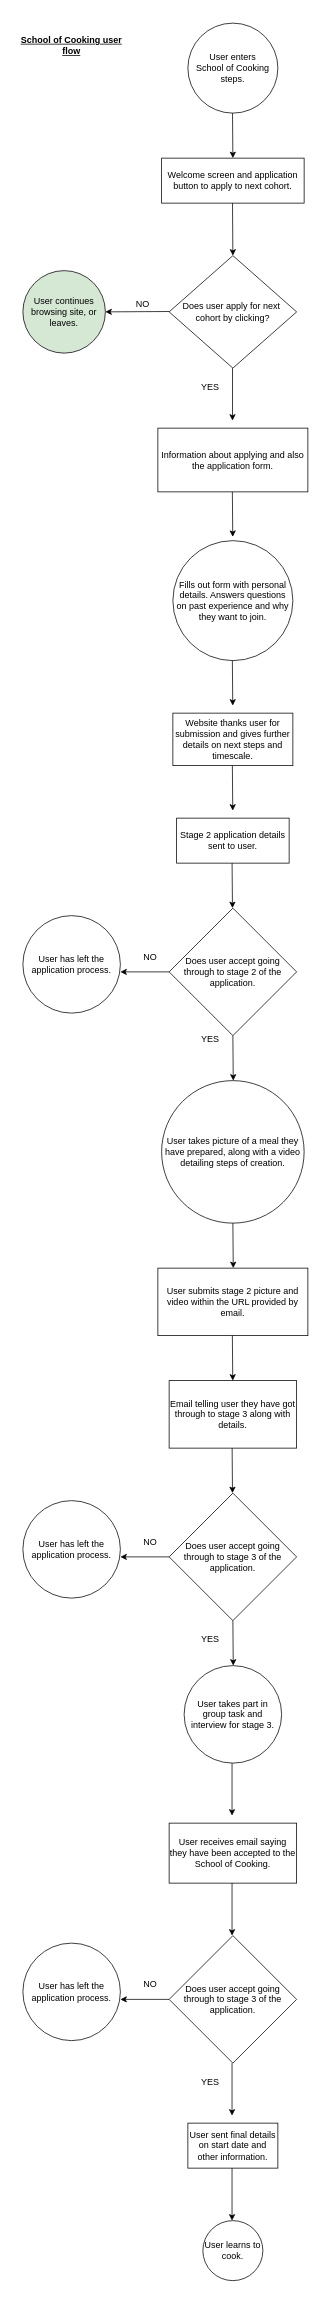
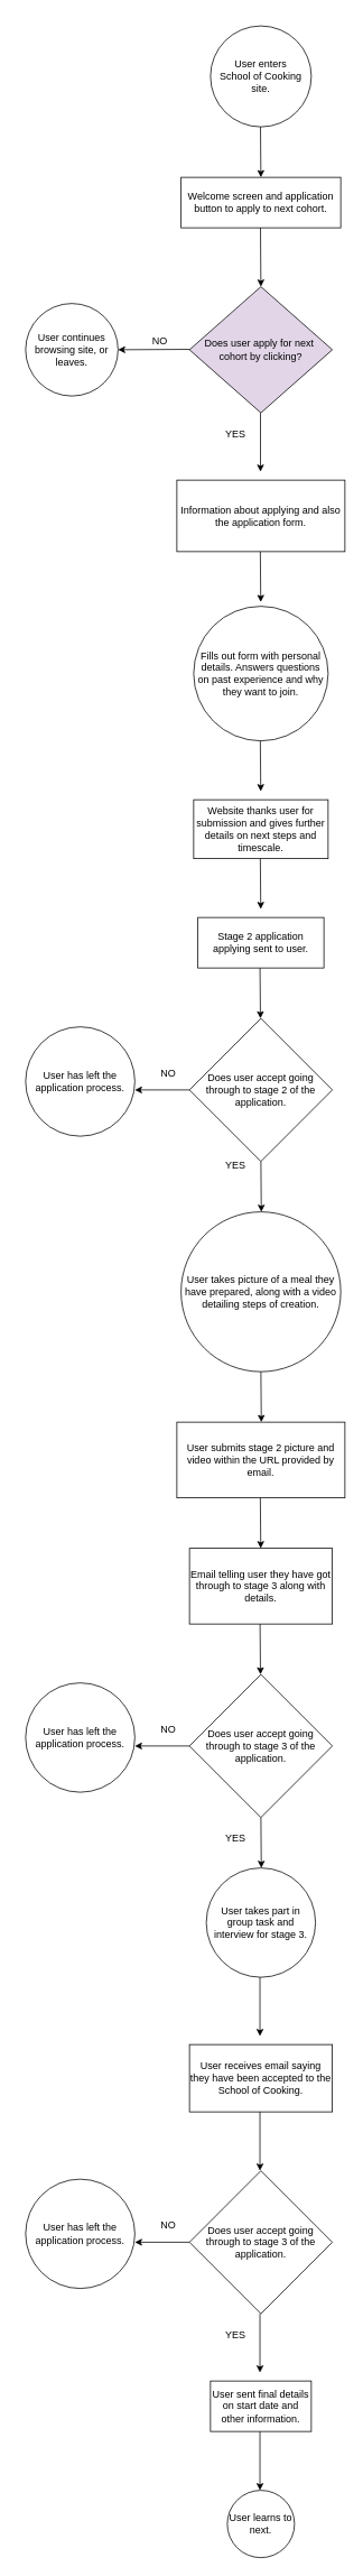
  <mxCell id="0" />
  <mxCell id="1" parent="0" />
- <mxCell id="2" value="User enters&lt;br&gt;School of Cooking&lt;br&gt;steps." style="ellipse;whiteSpace=wrap;html=1;aspect=fixed;" vertex="1" parent="1"><mxGeometry x="250" y="30" width="120" height="120" as="geometry" /></mxCell>
+ <mxCell id="2" value="User enters&lt;br&gt;School of Cooking&lt;br&gt;site." style="ellipse;whiteSpace=wrap;html=1;aspect=fixed;" vertex="1" parent="1"><mxGeometry x="250" y="30" width="120" height="120" as="geometry" /></mxCell>
  <mxCell id="3" value="" style="endArrow=classic;html=1;rounded=0;" edge="1" parent="1"><mxGeometry width="50" height="50" relative="1" as="geometry"><mxPoint x="309.5" y="150" as="sourcePoint" /><mxPoint x="310" y="210" as="targetPoint" /></mxGeometry></mxCell>
  <mxCell id="4" value="Welcome screen and application button to apply to next cohort." style="rounded=0;whiteSpace=wrap;html=1;" vertex="1" parent="1"><mxGeometry x="215" y="210" width="190" height="60" as="geometry" /></mxCell>
  <mxCell id="5" value="" style="endArrow=classic;html=1;rounded=0;" edge="1" parent="1"><mxGeometry width="50" height="50" relative="1" as="geometry"><mxPoint x="309.5" y="270" as="sourcePoint" /><mxPoint x="310" y="340" as="targetPoint" /></mxGeometry></mxCell>
- <mxCell id="6" value="Does user apply for next&amp;nbsp;&lt;br&gt;cohort by clicking?" style="rhombus;whiteSpace=wrap;html=1;" vertex="1" parent="1"><mxGeometry x="225" y="340" width="170" height="150" as="geometry" /></mxCell>
+ <mxCell id="6" value="Does user apply for next&amp;nbsp;&lt;br&gt;cohort by clicking?" style="rhombus;whiteSpace=wrap;html=1;fillColor=#e1d5e7;" vertex="1" parent="1"><mxGeometry x="225" y="340" width="170" height="150" as="geometry" /></mxCell>
  <mxCell id="7" value="" style="endArrow=classic;html=1;rounded=0;" edge="1" parent="1"><mxGeometry width="50" height="50" relative="1" as="geometry"><mxPoint x="309.5" y="490" as="sourcePoint" /><mxPoint x="309.5" y="560" as="targetPoint" /></mxGeometry></mxCell>
  <mxCell id="8" value="YES" style="text;html=1;strokeColor=none;fillColor=none;align=center;verticalAlign=middle;whiteSpace=wrap;rounded=0;" vertex="1" parent="1"><mxGeometry x="250" y="500" width="60" height="30" as="geometry" /></mxCell>
  <mxCell id="9" value="" style="endArrow=classic;html=1;rounded=0;" edge="1" parent="1"><mxGeometry width="50" height="50" relative="1" as="geometry"><mxPoint x="225" y="414.5" as="sourcePoint" /><mxPoint x="140" y="415" as="targetPoint" /></mxGeometry></mxCell>
- <mxCell id="10" value="User continues browsing site, or leaves." style="ellipse;whiteSpace=wrap;html=1;aspect=fixed;fillColor=#d5e8d4;" vertex="1" parent="1"><mxGeometry x="30" y="360" width="110" height="110" as="geometry" /></mxCell>
+ <mxCell id="10" value="User continues browsing site, or leaves." style="ellipse;whiteSpace=wrap;html=1;aspect=fixed;" vertex="1" parent="1"><mxGeometry x="30" y="360" width="110" height="110" as="geometry" /></mxCell>
  <mxCell id="11" value="NO" style="text;html=1;strokeColor=none;fillColor=none;align=center;verticalAlign=middle;whiteSpace=wrap;rounded=0;" vertex="1" parent="1"><mxGeometry x="160" y="390" width="60" height="30" as="geometry" /></mxCell>
  <mxCell id="12" value="Information about applying and also the application form." style="rounded=0;whiteSpace=wrap;html=1;" vertex="1" parent="1"><mxGeometry x="210" y="570" width="200" height="85" as="geometry" /></mxCell>
  <mxCell id="13" value="" style="endArrow=classic;html=1;rounded=0;" edge="1" parent="1"><mxGeometry width="50" height="50" relative="1" as="geometry"><mxPoint x="309.33" y="655" as="sourcePoint" /><mxPoint x="309.83" y="715" as="targetPoint" /></mxGeometry></mxCell>
  <mxCell id="14" value="Fills out form with personal details. Answers questions on past experience and why they want to join." style="ellipse;whiteSpace=wrap;html=1;aspect=fixed;" vertex="1" parent="1"><mxGeometry x="230" y="720" width="160" height="160" as="geometry" /></mxCell>
  <mxCell id="15" value="" style="endArrow=classic;html=1;rounded=0;" edge="1" parent="1"><mxGeometry width="50" height="50" relative="1" as="geometry"><mxPoint x="309.33" y="880" as="sourcePoint" /><mxPoint x="309.83" y="940" as="targetPoint" /></mxGeometry></mxCell>
  <mxCell id="16" value="Website thanks user for submission and gives further details on next steps and timescale." style="rounded=0;whiteSpace=wrap;html=1;" vertex="1" parent="1"><mxGeometry x="230" y="950" width="160" height="70" as="geometry" /></mxCell>
  <mxCell id="17" value="" style="endArrow=classic;html=1;rounded=0;" edge="1" parent="1"><mxGeometry width="50" height="50" relative="1" as="geometry"><mxPoint x="309.33" y="1020" as="sourcePoint" /><mxPoint x="309.83" y="1080" as="targetPoint" /></mxGeometry></mxCell>
- <mxCell id="18" value="Stage 2 application details sent to user." style="rounded=0;whiteSpace=wrap;html=1;" vertex="1" parent="1"><mxGeometry x="235" y="1090" width="150" height="60" as="geometry" /></mxCell>
+ <mxCell id="18" value="Stage 2 application applying sent to user." style="rounded=0;whiteSpace=wrap;html=1;" vertex="1" parent="1"><mxGeometry x="235" y="1090" width="150" height="60" as="geometry" /></mxCell>
  <mxCell id="19" value="Does user accept going through to stage 2 of the application." style="rhombus;whiteSpace=wrap;html=1;" vertex="1" parent="1"><mxGeometry x="225" y="1210" width="170" height="170" as="geometry" /></mxCell>
  <mxCell id="20" value="" style="endArrow=classic;html=1;rounded=0;" edge="1" parent="1"><mxGeometry width="50" height="50" relative="1" as="geometry"><mxPoint x="310" y="1380" as="sourcePoint" /><mxPoint x="310.5" y="1440" as="targetPoint" /></mxGeometry></mxCell>
  <mxCell id="21" value="" style="endArrow=classic;html=1;rounded=0;exitX=0;exitY=0.5;exitDx=0;exitDy=0;" edge="1" source="19" parent="1"><mxGeometry width="50" height="50" relative="1" as="geometry"><mxPoint x="210" y="1301" as="sourcePoint" /><mxPoint x="160" y="1295" as="targetPoint" /></mxGeometry></mxCell>
  <mxCell id="22" value="NO" style="text;html=1;strokeColor=none;fillColor=none;align=center;verticalAlign=middle;whiteSpace=wrap;rounded=0;" vertex="1" parent="1"><mxGeometry x="170" y="1260" width="60" height="30" as="geometry" /></mxCell>
  <mxCell id="23" value="YES" style="text;html=1;strokeColor=none;fillColor=none;align=center;verticalAlign=middle;whiteSpace=wrap;rounded=0;" vertex="1" parent="1"><mxGeometry x="250" y="1370" width="60" height="30" as="geometry" /></mxCell>
  <mxCell id="24" value="User has left the application process." style="ellipse;whiteSpace=wrap;html=1;aspect=fixed;" vertex="1" parent="1"><mxGeometry x="30" y="1220" width="130" height="130" as="geometry" /></mxCell>
  <mxCell id="25" value="" style="endArrow=classic;html=1;rounded=0;" edge="1" parent="1"><mxGeometry width="50" height="50" relative="1" as="geometry"><mxPoint x="308.95" y="1150" as="sourcePoint" /><mxPoint x="309.45" y="1210" as="targetPoint" /></mxGeometry></mxCell>
  <mxCell id="26" value="User takes picture of a meal they have prepared, along with a video detailing steps of creation." style="ellipse;whiteSpace=wrap;html=1;aspect=fixed;" vertex="1" parent="1"><mxGeometry x="215" y="1440" width="190" height="190" as="geometry" /></mxCell>
  <mxCell id="27" value="" style="endArrow=classic;html=1;rounded=0;" edge="1" parent="1"><mxGeometry width="50" height="50" relative="1" as="geometry"><mxPoint x="310" y="1630" as="sourcePoint" /><mxPoint x="310.5" y="1690" as="targetPoint" /></mxGeometry></mxCell>
  <mxCell id="28" value="User submits stage 2 picture and video within the URL provided by email." style="rounded=0;whiteSpace=wrap;html=1;" vertex="1" parent="1"><mxGeometry x="210" y="1690" width="200" height="90" as="geometry" /></mxCell>
  <mxCell id="29" value="" style="endArrow=classic;html=1;rounded=0;" edge="1" parent="1"><mxGeometry width="50" height="50" relative="1" as="geometry"><mxPoint x="309.33" y="1780" as="sourcePoint" /><mxPoint x="309.83" y="1840" as="targetPoint" /></mxGeometry></mxCell>
  <mxCell id="30" value="Email telling user they have got through to stage 3 along with details." style="rounded=0;whiteSpace=wrap;html=1;" vertex="1" parent="1"><mxGeometry x="225" y="1840" width="170" height="90" as="geometry" /></mxCell>
  <mxCell id="31" value="Does user accept going through to stage 3 of the application." style="rhombus;whiteSpace=wrap;html=1;" vertex="1" parent="1"><mxGeometry x="225" y="1990" width="170" height="170" as="geometry" /></mxCell>
  <mxCell id="32" value="" style="endArrow=classic;html=1;rounded=0;" edge="1" parent="1"><mxGeometry width="50" height="50" relative="1" as="geometry"><mxPoint x="310" y="2160" as="sourcePoint" /><mxPoint x="310.5" y="2220" as="targetPoint" /></mxGeometry></mxCell>
  <mxCell id="33" value="" style="endArrow=classic;html=1;rounded=0;exitX=0;exitY=0.5;exitDx=0;exitDy=0;" edge="1" parent="1" source="31"><mxGeometry width="50" height="50" relative="1" as="geometry"><mxPoint x="210" y="2081" as="sourcePoint" /><mxPoint x="160" y="2075" as="targetPoint" /></mxGeometry></mxCell>
  <mxCell id="34" value="NO" style="text;html=1;strokeColor=none;fillColor=none;align=center;verticalAlign=middle;whiteSpace=wrap;rounded=0;" vertex="1" parent="1"><mxGeometry x="170" y="2040" width="60" height="30" as="geometry" /></mxCell>
  <mxCell id="35" value="YES" style="text;html=1;strokeColor=none;fillColor=none;align=center;verticalAlign=middle;whiteSpace=wrap;rounded=0;" vertex="1" parent="1"><mxGeometry x="250" y="2170" width="60" height="30" as="geometry" /></mxCell>
  <mxCell id="36" value="User has left the application process." style="ellipse;whiteSpace=wrap;html=1;aspect=fixed;" vertex="1" parent="1"><mxGeometry x="30" y="2000" width="130" height="130" as="geometry" /></mxCell>
  <mxCell id="37" value="" style="endArrow=classic;html=1;rounded=0;" edge="1" parent="1"><mxGeometry width="50" height="50" relative="1" as="geometry"><mxPoint x="309" y="1930" as="sourcePoint" /><mxPoint x="309.5" y="1990" as="targetPoint" /></mxGeometry></mxCell>
  <mxCell id="38" value="User takes part in group task and interview for stage 3." style="ellipse;whiteSpace=wrap;html=1;aspect=fixed;" vertex="1" parent="1"><mxGeometry x="245" y="2220" width="130" height="130" as="geometry" /></mxCell>
  <mxCell id="39" value="" style="endArrow=classic;html=1;rounded=0;" edge="1" parent="1"><mxGeometry width="50" height="50" relative="1" as="geometry"><mxPoint x="308.89" y="2350" as="sourcePoint" /><mxPoint x="308.89" y="2420" as="targetPoint" /></mxGeometry></mxCell>
  <mxCell id="40" value="User receives email saying they have been accepted to the School of Cooking." style="rounded=0;whiteSpace=wrap;html=1;" vertex="1" parent="1"><mxGeometry x="225" y="2430" width="170" height="80" as="geometry" /></mxCell>
  <mxCell id="41" value="Does user accept going through to stage 3 of the application." style="rhombus;whiteSpace=wrap;html=1;" vertex="1" parent="1"><mxGeometry x="225" y="2580" width="170" height="170" as="geometry" /></mxCell>
  <mxCell id="42" value="" style="endArrow=classic;html=1;rounded=0;exitX=0;exitY=0.5;exitDx=0;exitDy=0;" edge="1" parent="1" source="41"><mxGeometry width="50" height="50" relative="1" as="geometry"><mxPoint x="210" y="2671" as="sourcePoint" /><mxPoint x="160" y="2665" as="targetPoint" /></mxGeometry></mxCell>
  <mxCell id="43" value="NO" style="text;html=1;strokeColor=none;fillColor=none;align=center;verticalAlign=middle;whiteSpace=wrap;rounded=0;" vertex="1" parent="1"><mxGeometry x="170" y="2630" width="60" height="30" as="geometry" /></mxCell>
  <mxCell id="44" value="YES" style="text;html=1;strokeColor=none;fillColor=none;align=center;verticalAlign=middle;whiteSpace=wrap;rounded=0;" vertex="1" parent="1"><mxGeometry x="250" y="2760" width="60" height="30" as="geometry" /></mxCell>
  <mxCell id="45" value="User has left the application process." style="ellipse;whiteSpace=wrap;html=1;aspect=fixed;" vertex="1" parent="1"><mxGeometry x="30" y="2590" width="130" height="130" as="geometry" /></mxCell>
  <mxCell id="46" value="" style="endArrow=classic;html=1;rounded=0;" edge="1" parent="1"><mxGeometry width="50" height="50" relative="1" as="geometry"><mxPoint x="308.89" y="2510" as="sourcePoint" /><mxPoint x="308.89" y="2580" as="targetPoint" /></mxGeometry></mxCell>
  <mxCell id="47" value="" style="endArrow=classic;html=1;rounded=0;" edge="1" parent="1"><mxGeometry width="50" height="50" relative="1" as="geometry"><mxPoint x="308.89" y="2750" as="sourcePoint" /><mxPoint x="308.89" y="2820" as="targetPoint" /></mxGeometry></mxCell>
- <mxCell id="48" value="User learns to cook." style="ellipse;whiteSpace=wrap;html=1;aspect=fixed;" vertex="1" parent="1"><mxGeometry x="270" y="2960" width="80" height="80" as="geometry" /></mxCell>
+ <mxCell id="48" value="User learns to next." style="ellipse;whiteSpace=wrap;html=1;aspect=fixed;" vertex="1" parent="1"><mxGeometry x="270" y="2960" width="80" height="80" as="geometry" /></mxCell>
  <mxCell id="49" value="User sent final details on start date and other information." style="rounded=0;whiteSpace=wrap;html=1;" vertex="1" parent="1"><mxGeometry x="250" y="2830" width="120" height="60" as="geometry" /></mxCell>
  <mxCell id="50" value="" style="endArrow=classic;html=1;rounded=0;" edge="1" parent="1"><mxGeometry width="50" height="50" relative="1" as="geometry"><mxPoint x="308.89" y="2890" as="sourcePoint" /><mxPoint x="308.89" y="2960" as="targetPoint" /></mxGeometry></mxCell>
- <mxCell id="51" value="&lt;b&gt;&lt;u&gt;School of Cooking user flow&lt;/u&gt;&lt;/b&gt;" style="text;html=1;strokeColor=none;fillColor=none;align=center;verticalAlign=middle;whiteSpace=wrap;rounded=0;" vertex="1" parent="1"><mxGeometry x="20" y="20" width="150" height="80" as="geometry" /></mxCell>
